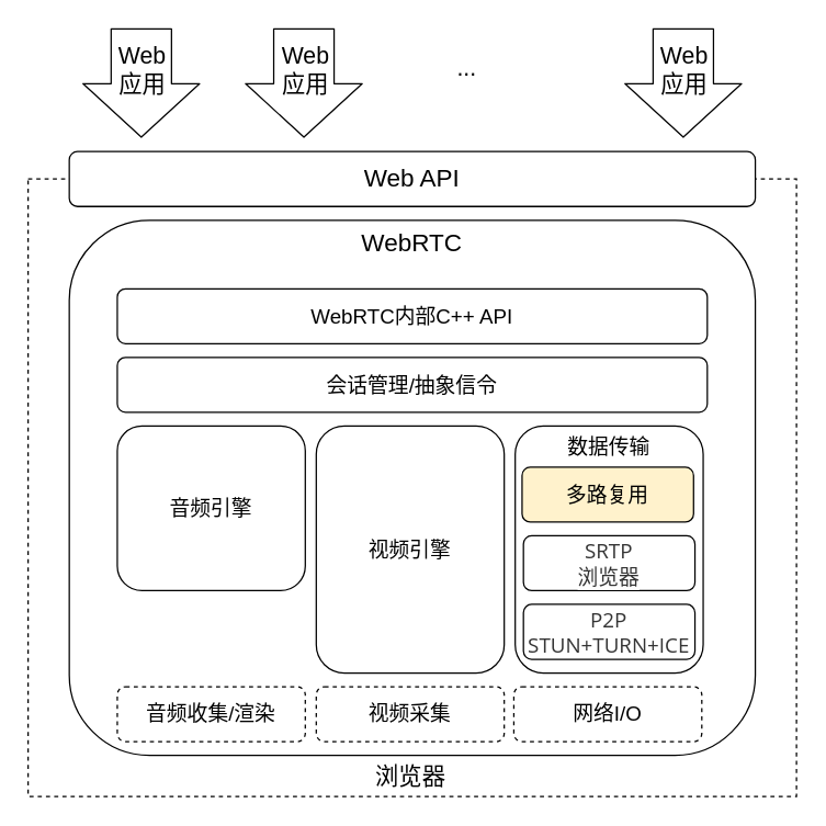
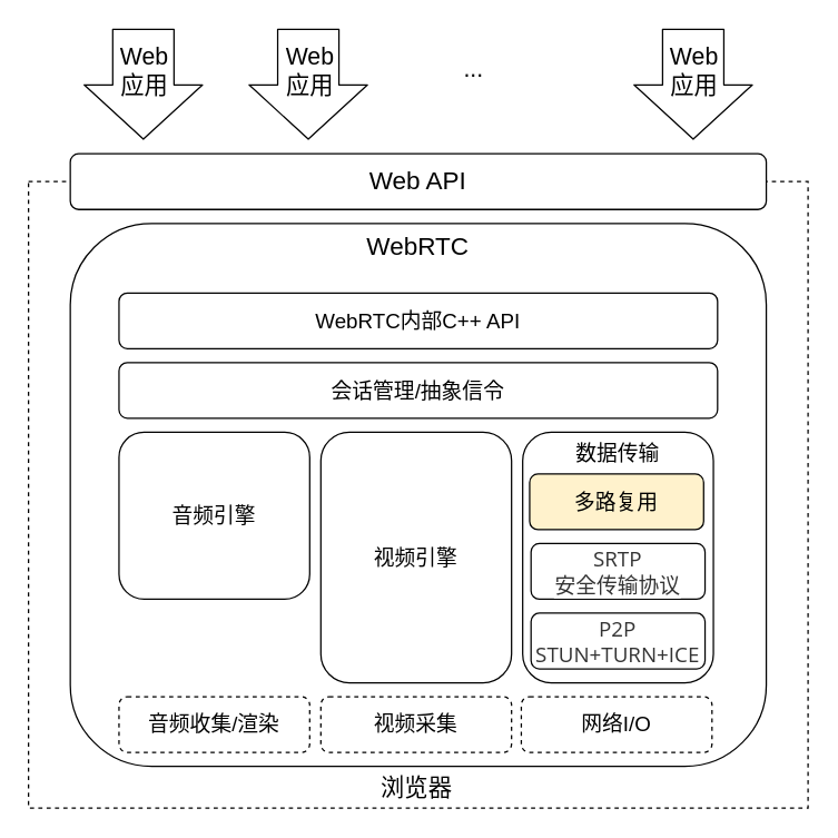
  <mxCell id="0" />
  <mxCell id="1" parent="0" />
  <mxCell id="2" value="" style="rounded=0;whiteSpace=wrap;html=1;fontSize=17;dashed=1;" vertex="1" parent="1"><mxGeometry x="20" y="130" width="560" height="450" as="geometry" /></mxCell>
  <mxCell id="3" value="&lt;font style=&quot;font-size: 18px&quot;&gt;WebRTC&lt;/font&gt;" style="rounded=1;whiteSpace=wrap;html=1;verticalAlign=top;fontSize=15;" vertex="1" parent="1"><mxGeometry x="50" y="160" width="500" height="390" as="geometry" /></mxCell>
  <mxCell id="4" value="WebRTC内部C++ API" style="rounded=1;whiteSpace=wrap;html=1;fontSize=15;" vertex="1" parent="1"><mxGeometry x="85" y="210" width="430" height="40" as="geometry" /></mxCell>
  <mxCell id="5" value="会话管理/抽象信令" style="rounded=1;whiteSpace=wrap;html=1;fontSize=15;" vertex="1" parent="1"><mxGeometry x="85" y="260" width="430" height="40" as="geometry" /></mxCell>
  <mxCell id="6" value="音频引擎" style="rounded=1;whiteSpace=wrap;html=1;fontSize=15;" vertex="1" parent="1"><mxGeometry x="85" y="310" width="137" height="120" as="geometry" /></mxCell>
  <mxCell id="7" value="视频引擎" style="rounded=1;whiteSpace=wrap;html=1;fontSize=15;" vertex="1" parent="1"><mxGeometry x="230" y="310" width="137" height="180" as="geometry" /></mxCell>
  <mxCell id="8" value="数据传输" style="rounded=1;whiteSpace=wrap;html=1;verticalAlign=top;fontSize=15;" vertex="1" parent="1"><mxGeometry x="375" y="310" width="137" height="180" as="geometry" /></mxCell>
  <mxCell id="9" value="&lt;font style=&quot;font-size: 18px&quot;&gt;Web API&lt;/font&gt;" style="rounded=1;whiteSpace=wrap;html=1;fontSize=15;" vertex="1" parent="1"><mxGeometry x="50" y="110" width="500" height="40" as="geometry" /></mxCell>
  <mxCell id="10" value="" style="shape=flexArrow;endArrow=classic;html=1;width=44;endSize=12.67;endWidth=40;fontSize=17;" edge="1" parent="1"><mxGeometry width="50" height="50" relative="1" as="geometry"><mxPoint x="102.5" y="20" as="sourcePoint" /><mxPoint x="102.5" y="100" as="targetPoint" /></mxGeometry></mxCell>
  <mxCell id="11" value="Web&lt;br style=&quot;font-size: 17px;&quot;&gt;应用" style="edgeLabel;html=1;align=center;verticalAlign=middle;resizable=0;points=[];fontSize=17;" vertex="1" connectable="0" parent="10"><mxGeometry x="-0.425" y="1" relative="1" as="geometry"><mxPoint x="-1" y="7" as="offset" /></mxGeometry></mxCell>
  <mxCell id="12" value="多路复用" style="rounded=1;whiteSpace=wrap;html=1;fontSize=15;fillColor=#fff2cc;" vertex="1" parent="1"><mxGeometry x="380" y="340" width="125" height="40" as="geometry" /></mxCell>
  <mxCell id="13" value="" style="shape=flexArrow;endArrow=classic;html=1;width=44;endSize=12.67;endWidth=40;fontSize=17;" edge="1" parent="1"><mxGeometry width="50" height="50" relative="1" as="geometry"><mxPoint x="221" y="20" as="sourcePoint" /><mxPoint x="221" y="100" as="targetPoint" /></mxGeometry></mxCell>
  <mxCell id="14" value="Web&lt;br style=&quot;font-size: 17px;&quot;&gt;应用" style="edgeLabel;html=1;align=center;verticalAlign=middle;resizable=0;points=[];fontSize=17;" vertex="1" connectable="0" parent="13"><mxGeometry x="-0.425" y="1" relative="1" as="geometry"><mxPoint x="-1" y="7" as="offset" /></mxGeometry></mxCell>
  <mxCell id="15" value="" style="shape=flexArrow;endArrow=classic;html=1;width=44;endSize=12.67;endWidth=40;fontSize=17;" edge="1" parent="1"><mxGeometry width="50" height="50" relative="1" as="geometry"><mxPoint x="497.5" y="20" as="sourcePoint" /><mxPoint x="497.5" y="100" as="targetPoint" /></mxGeometry></mxCell>
  <mxCell id="16" value="Web&lt;br style=&quot;font-size: 17px;&quot;&gt;应用" style="edgeLabel;html=1;align=center;verticalAlign=middle;resizable=0;points=[];fontSize=17;" vertex="1" connectable="0" parent="15"><mxGeometry x="-0.425" y="1" relative="1" as="geometry"><mxPoint x="-1" y="7" as="offset" /></mxGeometry></mxCell>
  <mxCell id="17" value="&lt;font style=&quot;font-size: 15px&quot;&gt;音频收集/渲染&lt;/font&gt;" style="rounded=1;whiteSpace=wrap;html=1;fontSize=17;dashed=1;" vertex="1" parent="1"><mxGeometry x="85" y="500" width="137" height="40" as="geometry" /></mxCell>
  <mxCell id="18" value="&lt;font style=&quot;font-size: 15px&quot;&gt;视频采集&lt;/font&gt;" style="rounded=1;whiteSpace=wrap;html=1;fontSize=17;dashed=1;" vertex="1" parent="1"><mxGeometry x="230" y="500" width="137" height="40" as="geometry" /></mxCell>
  <mxCell id="19" value="&lt;font style=&quot;font-size: 15px&quot;&gt;网络I/O&lt;/font&gt;" style="rounded=1;whiteSpace=wrap;html=1;fontSize=17;dashed=1;" vertex="1" parent="1"><mxGeometry x="374" y="500" width="137" height="40" as="geometry" /></mxCell>
- <mxCell id="20" value="&lt;span style=&quot;color: rgb(51 , 51 , 51) ; font-family: &amp;#34;open sans&amp;#34; , &amp;#34;clear sans&amp;#34; , &amp;#34;helvetica neue&amp;#34; , &amp;#34;helvetica&amp;#34; , &amp;#34;arial&amp;#34; , sans-serif ; background-color: rgb(255 , 255 , 255)&quot;&gt;SRTP&lt;br&gt;浏览器&lt;/span&gt;" style="rounded=1;whiteSpace=wrap;html=1;fontSize=15;" vertex="1" parent="1"><mxGeometry x="381" y="390" width="125" height="40" as="geometry" /></mxCell>
+ <mxCell id="20" value="&lt;span style=&quot;color: rgb(51 , 51 , 51) ; font-family: &amp;#34;open sans&amp;#34; , &amp;#34;clear sans&amp;#34; , &amp;#34;helvetica neue&amp;#34; , &amp;#34;helvetica&amp;#34; , &amp;#34;arial&amp;#34; , sans-serif ; background-color: rgb(255 , 255 , 255)&quot;&gt;SRTP&lt;br&gt;安全传输协议&lt;/span&gt;" style="rounded=1;whiteSpace=wrap;html=1;fontSize=15;" vertex="1" parent="1"><mxGeometry x="381" y="390" width="125" height="40" as="geometry" /></mxCell>
  <mxCell id="21" value="&lt;font style=&quot;font-size: 15px&quot;&gt;&lt;span class=&quot;md-plain&quot; style=&quot;box-sizing: border-box ; color: rgb(51 , 51 , 51) ; font-family: &amp;#34;open sans&amp;#34; , &amp;#34;clear sans&amp;#34; , &amp;#34;helvetica neue&amp;#34; , &amp;#34;helvetica&amp;#34; , &amp;#34;arial&amp;#34; , sans-serif&quot;&gt;P2P&lt;/span&gt;&lt;span class=&quot;md-softbreak&quot; style=&quot;box-sizing: border-box ; color: rgb(51 , 51 , 51) ; font-family: &amp;#34;open sans&amp;#34; , &amp;#34;clear sans&amp;#34; , &amp;#34;helvetica neue&amp;#34; , &amp;#34;helvetica&amp;#34; , &amp;#34;arial&amp;#34; , sans-serif&quot;&gt;&lt;br&gt;&lt;/span&gt;&lt;span class=&quot;md-plain md-expand&quot; style=&quot;box-sizing: border-box ; color: rgb(51 , 51 , 51) ; font-family: &amp;#34;open sans&amp;#34; , &amp;#34;clear sans&amp;#34; , &amp;#34;helvetica neue&amp;#34; , &amp;#34;helvetica&amp;#34; , &amp;#34;arial&amp;#34; , sans-serif&quot;&gt;STUN+TURN+ICE&lt;/span&gt;&lt;/font&gt;" style="rounded=1;whiteSpace=wrap;html=1;fontSize=15;" vertex="1" parent="1"><mxGeometry x="381" y="440" width="125" height="40" as="geometry" /></mxCell>
  <mxCell id="22" value="..." style="text;html=1;strokeColor=none;fillColor=none;align=center;verticalAlign=middle;whiteSpace=wrap;rounded=0;dashed=1;fontSize=17;" vertex="1" parent="1"><mxGeometry x="320" y="40" width="40" height="20" as="geometry" /></mxCell>
  <mxCell id="23" value="浏览器" style="text;html=1;strokeColor=none;fillColor=none;align=center;verticalAlign=middle;whiteSpace=wrap;rounded=0;dashed=1;fontSize=17;" vertex="1" parent="1"><mxGeometry x="258.5" y="557" width="80" height="20" as="geometry" /></mxCell>
